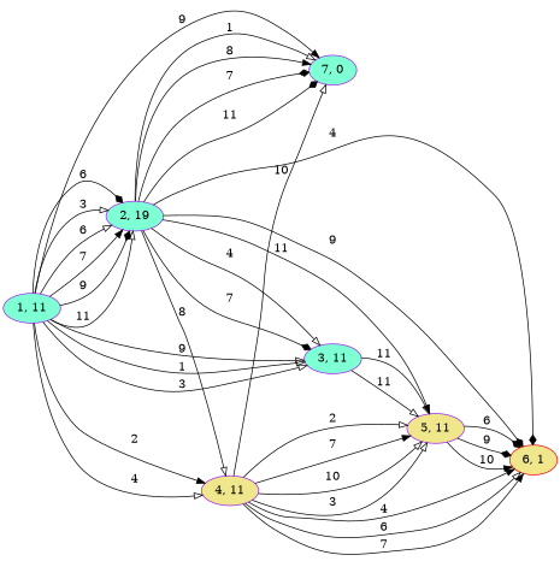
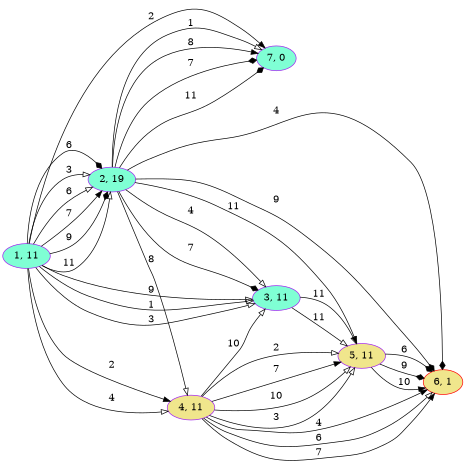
  digraph {
    rankdir=LR
    node [color=purple fillcolor=aquamarine style=filled]
    edge [arrowhead=onormal]
    n1 [label="1, 11"]
    n2 [label="2, 19"]
    n3 [label="3, 11"]
    n4 [fillcolor=khaki label="4, 11"]
    n5 [label="7, 0"]
    n6 [fillcolor=khaki label="5, 11"]
    n7 [color=red fillcolor=khaki label="6, 1"]
    n1 -> n2 [label=11]
    n1 -> n2 [arrowhead=diamond label=6]
    n1 -> n2 [label=3]
    n1 -> n2 [label=6]
    n1 -> n2 [arrowhead=normal label=7]
    n1 -> n2 [arrowhead=diamond label=9]
    n1 -> n3 [label=9]
    n1 -> n3 [label=1]
    n1 -> n3 [label=3]
    n1 -> n4 [label=4]
    n1 -> n4 [arrowhead=normal label=2]
-   n1 -> n5 [arrowhead=normal label=9]
+   n1 -> n5 [arrowhead=normal label=2]
    n2 -> n3 [arrowhead=diamond label=7]
    n2 -> n3 [label=4]
    n2 -> n4 [label=8]
    n2 -> n5 [arrowhead=normal label=8]
    n2 -> n5 [arrowhead=diamond label=7]
    n2 -> n5 [arrowhead=diamond label=11]
    n2 -> n5 [label=1]
    n2 -> n6 [arrowhead=normal label=11]
    n2 -> n7 [arrowhead=diamond label=4]
    n2 -> n7 [arrowhead=diamond label=9]
    n3 -> n6 [label=11]
    n3 -> n6 [label=11]
-   n4 -> n5 [label=10]
+   n4 -> n3 [label=10]
    n4 -> n6 [arrowhead=normal label=7]
    n4 -> n6 [label=10]
    n4 -> n6 [label=3]
    n4 -> n6 [label=2]
    n4 -> n7 [arrowhead=normal label=4]
    n4 -> n7 [label=6]
    n4 -> n7 [arrowhead=normal label=7]
    n6 -> n7 [arrowhead=diamond label=6]
    n6 -> n7 [arrowhead=diamond label=9]
    n6 -> n7 [arrowhead=normal label=10]
  }
